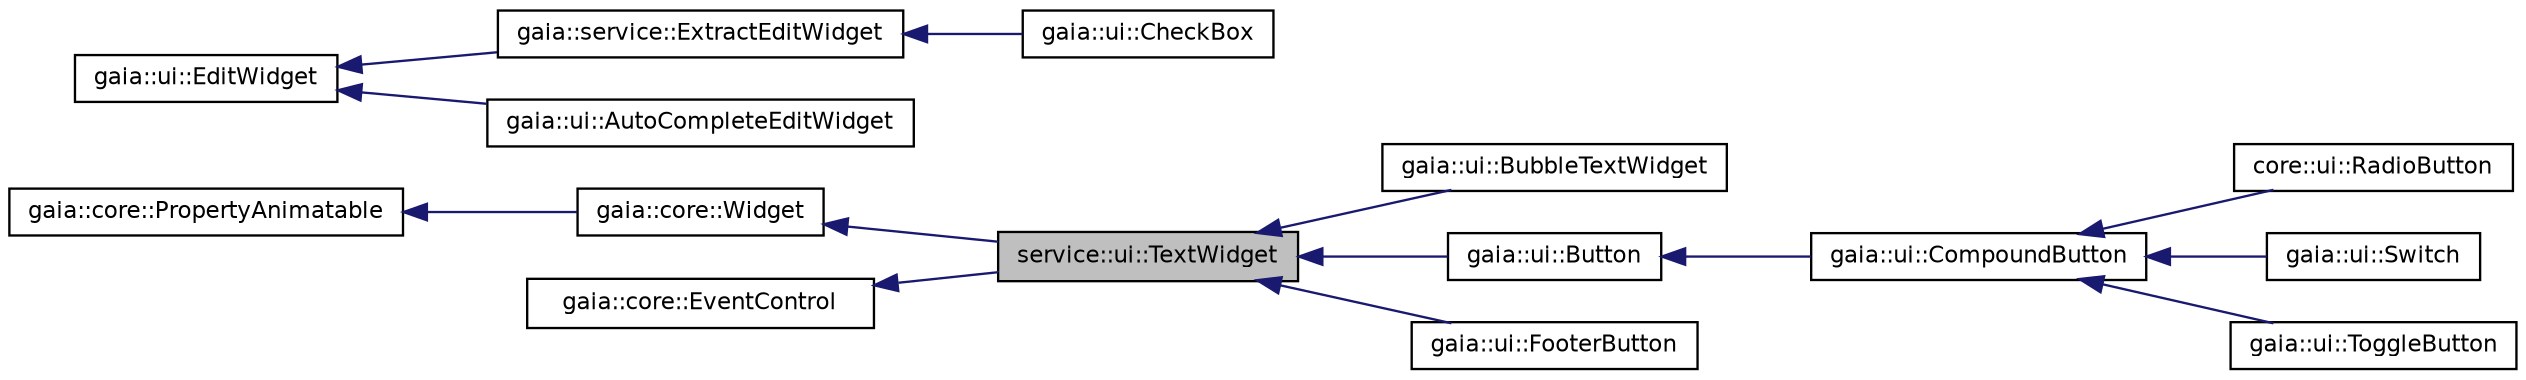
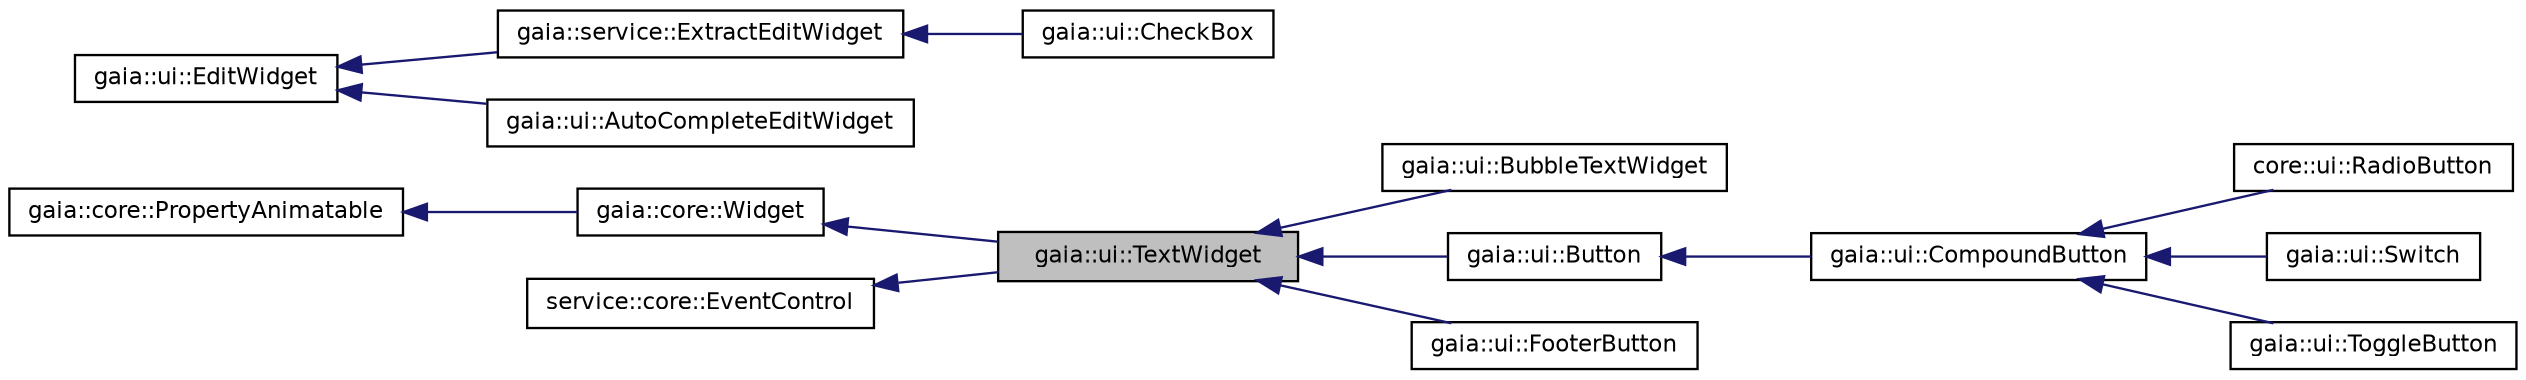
  digraph {
    rankdir=LR
    node [color=black fillcolor=white fontname=Helvetica fontsize=10 shape=record style=filled]
    edge [color=midnightblue dir=back fontname=Helvetica fontsize=10 labelfontname=Helvetica labelfontsize=10 style=solid]
-   n1 [fillcolor=grey75 fontcolor=black height=0.2 label="service::ui::TextWidget" width=0.4]
+   n1 [fillcolor=grey75 fontcolor=black height=0.2 label="gaia::ui::TextWidget" width=0.4]
    n2 [height=0.2 label="gaia::ui::BubbleTextWidget" width=0.4]
    n3 [height=0.2 label="gaia::ui::Button" width=0.4]
    n4 [height=0.2 label="gaia::ui::FooterButton" width=0.4]
    n5 [height=0.2 label="gaia::ui::CompoundButton" width=0.4]
    n6 [height=0.2 label="gaia::ui::EditWidget" width=0.4]
    n7 [height=0.2 label="gaia::service::ExtractEditWidget" width=0.4]
    n8 [height=0.2 label="gaia::ui::AutoCompleteEditWidget" width=0.4]
    n9 [height=0.2 label="gaia::core::Widget" width=0.4]
    n10 [height=0.2 label="gaia::core::PropertyAnimatable" width=0.4]
-   n11 [height=0.2 label="gaia::core::EventControl" width=0.4]
+   n11 [height=0.2 label="service::core::EventControl" width=0.4]
    n12 [height=0.2 label="core::ui::RadioButton" width=0.4]
    n13 [height=0.2 label="gaia::ui::Switch" width=0.4]
    n14 [height=0.2 label="gaia::ui::ToggleButton" width=0.4]
    n15 [height=0.2 label="gaia::ui::CheckBox" width=0.4]
    n1 -> n2
    n1 -> n3
    n1 -> n4
    n3 -> n5
    n5 -> n12
    n5 -> n13
    n5 -> n14
    n6 -> n7
    n6 -> n8
    n7 -> n15
    n9 -> n1
    n10 -> n9
    n11 -> n1
  }
